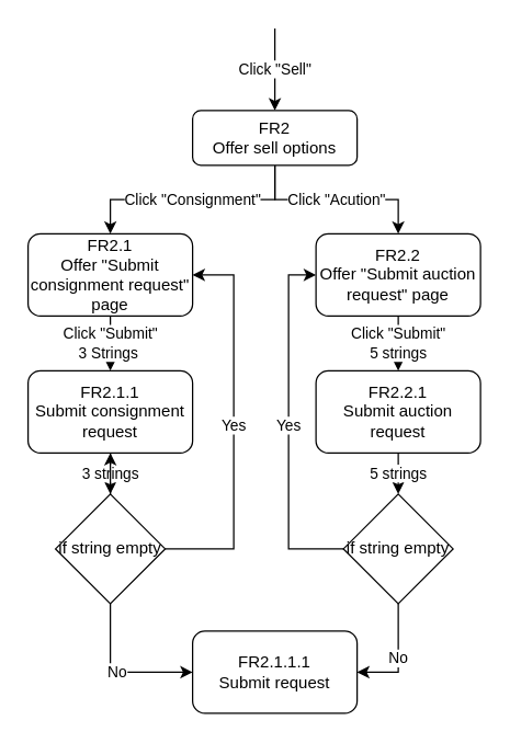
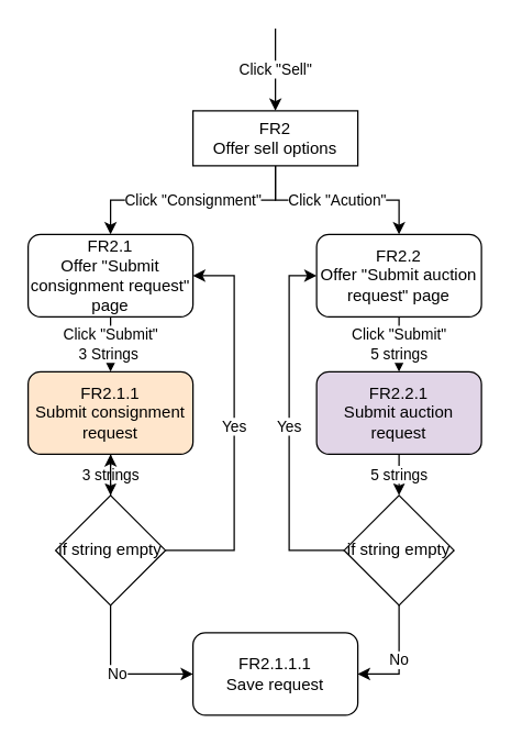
  <mxCell id="0" />
  <mxCell id="1" parent="0" />
  <mxCell id="2" value="Click &quot;Acution&quot;" style="edgeStyle=orthogonalEdgeStyle;rounded=0;orthogonalLoop=1;jettySize=auto;html=1;exitX=0.5;exitY=1;exitDx=0;exitDy=0;entryX=0.5;entryY=0;entryDx=0;entryDy=0;" parent="1" source="4" target="9" edge="1"><mxGeometry relative="1" as="geometry" /></mxCell>
  <mxCell id="3" value="Click &quot;Consignment&quot;" style="edgeStyle=orthogonalEdgeStyle;rounded=0;orthogonalLoop=1;jettySize=auto;html=1;exitX=0.5;exitY=1;exitDx=0;exitDy=0;entryX=0.5;entryY=0;entryDx=0;entryDy=0;" parent="1" source="4" target="6" edge="1"><mxGeometry relative="1" as="geometry" /></mxCell>
- <mxCell id="4" value="FR2&lt;br&gt;Offer sell options" style="rounded=1;whiteSpace=wrap;html=1;fontSize=12;glass=0;strokeWidth=1;shadow=0;" parent="1" vertex="1"><mxGeometry x="140" y="80" width="120" height="40" as="geometry" /></mxCell>
+ <mxCell id="4" value="FR2&lt;br&gt;Offer sell options" style="whiteSpace=wrap;html=1;fontSize=12;glass=0;strokeWidth=1;shadow=0;rounded=0;" parent="1" vertex="1"><mxGeometry x="140" y="80" width="120" height="40" as="geometry" /></mxCell>
  <mxCell id="5" value="Click &quot;Submit&quot;&lt;br&gt;3 Strings&amp;nbsp;" style="edgeStyle=orthogonalEdgeStyle;rounded=0;orthogonalLoop=1;jettySize=auto;html=1;exitX=0.5;exitY=1;exitDx=0;exitDy=0;entryX=0.5;entryY=0;entryDx=0;entryDy=0;" parent="1" source="6" target="11" edge="1"><mxGeometry relative="1" as="geometry" /></mxCell>
  <mxCell id="6" value="FR2.1&lt;br&gt;Offer &quot;Submit consignment request&quot; page" style="rounded=1;whiteSpace=wrap;html=1;" parent="1" vertex="1"><mxGeometry x="20" y="170" width="120" height="60" as="geometry" /></mxCell>
  <mxCell id="7" value="Click &quot;Sell&quot;" style="endArrow=classic;html=1;rounded=0;entryX=0.5;entryY=0;entryDx=0;entryDy=0;" parent="1" target="4" edge="1"><mxGeometry width="50" height="50" relative="1" as="geometry"><mxPoint x="200" y="20" as="sourcePoint" /><mxPoint x="270" y="310" as="targetPoint" /></mxGeometry></mxCell>
  <mxCell id="8" value="Click &quot;Submit&quot;&lt;br&gt;5 strings" style="edgeStyle=orthogonalEdgeStyle;rounded=0;orthogonalLoop=1;jettySize=auto;html=1;exitX=0.5;exitY=1;exitDx=0;exitDy=0;entryX=0.5;entryY=0;entryDx=0;entryDy=0;" parent="1" source="9" target="13" edge="1"><mxGeometry relative="1" as="geometry" /></mxCell>
  <mxCell id="9" value="FR2.2&lt;br&gt;Offer &quot;Submit auction request&quot; page" style="rounded=1;whiteSpace=wrap;html=1;" parent="1" vertex="1"><mxGeometry x="230" y="170" width="120" height="60" as="geometry" /></mxCell>
  <mxCell id="10" value="3 strings" style="edgeStyle=orthogonalEdgeStyle;rounded=0;orthogonalLoop=1;jettySize=auto;html=1;exitX=0.5;exitY=1;exitDx=0;exitDy=0;entryX=0.5;entryY=0;entryDx=0;entryDy=0;" parent="1" source="11" edge="1"><mxGeometry relative="1" as="geometry"><mxPoint x="80" y="360" as="targetPoint" /></mxGeometry></mxCell>
- <mxCell id="11" value="FR2.1.1&lt;br&gt;Submit consignment request" style="rounded=1;whiteSpace=wrap;html=1;" parent="1" vertex="1"><mxGeometry x="20" y="270" width="120" height="60" as="geometry" /></mxCell>
+ <mxCell id="11" value="FR2.1.1&lt;br&gt;Submit consignment request" style="rounded=1;whiteSpace=wrap;html=1;fillColor=#ffe6cc;" parent="1" vertex="1"><mxGeometry x="20" y="270" width="120" height="60" as="geometry" /></mxCell>
  <mxCell id="12" value="5 strings" style="edgeStyle=orthogonalEdgeStyle;rounded=0;orthogonalLoop=1;jettySize=auto;html=1;exitX=0.5;exitY=1;exitDx=0;exitDy=0;entryX=0.5;entryY=0;entryDx=0;entryDy=0;" parent="1" source="13" target="20" edge="1"><mxGeometry relative="1" as="geometry" /></mxCell>
- <mxCell id="13" value="FR2.2.1&lt;br&gt;Submit auction request" style="rounded=1;whiteSpace=wrap;html=1;" parent="1" vertex="1"><mxGeometry x="230" y="270" width="120" height="60" as="geometry" /></mxCell>
+ <mxCell id="13" value="FR2.2.1&lt;br&gt;Submit auction request" style="rounded=1;whiteSpace=wrap;html=1;fillColor=#e1d5e7;" parent="1" vertex="1"><mxGeometry x="230" y="270" width="120" height="60" as="geometry" /></mxCell>
  <mxCell id="14" value="Yes" style="edgeStyle=orthogonalEdgeStyle;rounded=0;orthogonalLoop=1;jettySize=auto;html=1;exitX=1;exitY=0.5;exitDx=0;exitDy=0;entryX=1;entryY=0.5;entryDx=0;entryDy=0;" parent="1" source="17" target="6" edge="1"><mxGeometry relative="1" as="geometry"><Array as="points"><mxPoint x="170" y="400" /><mxPoint x="170" y="200" /></Array></mxGeometry></mxCell>
  <mxCell id="15" value="" style="edgeStyle=orthogonalEdgeStyle;rounded=0;orthogonalLoop=1;jettySize=auto;html=1;" parent="1" source="17" target="11" edge="1"><mxGeometry relative="1" as="geometry" /></mxCell>
  <mxCell id="16" value="No" style="edgeStyle=orthogonalEdgeStyle;rounded=0;orthogonalLoop=1;jettySize=auto;html=1;exitX=0.5;exitY=1;exitDx=0;exitDy=0;entryX=0;entryY=0.5;entryDx=0;entryDy=0;" edge="1" parent="1" source="17" target="21"><mxGeometry relative="1" as="geometry" /></mxCell>
  <mxCell id="17" value="if string empty" style="rhombus;whiteSpace=wrap;html=1;" parent="1" vertex="1"><mxGeometry x="40" y="360" width="80" height="80" as="geometry" /></mxCell>
  <mxCell id="18" value="Yes" style="edgeStyle=orthogonalEdgeStyle;rounded=0;orthogonalLoop=1;jettySize=auto;html=1;exitX=0;exitY=0.5;exitDx=0;exitDy=0;entryX=0;entryY=0.5;entryDx=0;entryDy=0;" parent="1" source="20" target="9" edge="1"><mxGeometry relative="1" as="geometry" /></mxCell>
  <mxCell id="19" value="No" style="edgeStyle=orthogonalEdgeStyle;rounded=0;orthogonalLoop=1;jettySize=auto;html=1;exitX=0.5;exitY=1;exitDx=0;exitDy=0;entryX=1;entryY=0.5;entryDx=0;entryDy=0;" edge="1" parent="1" source="20" target="21"><mxGeometry relative="1" as="geometry" /></mxCell>
  <mxCell id="20" value="if string empty" style="rhombus;whiteSpace=wrap;html=1;" parent="1" vertex="1"><mxGeometry x="250" y="360" width="80" height="80" as="geometry" /></mxCell>
- <mxCell id="21" value="FR2.1.1.1&lt;br&gt;Submit request" style="rounded=1;whiteSpace=wrap;html=1;" vertex="1" parent="1"><mxGeometry x="140" y="460" width="120" height="60" as="geometry" /></mxCell>
+ <mxCell id="21" value="FR2.1.1.1&lt;br&gt;Save request" style="rounded=1;whiteSpace=wrap;html=1;" vertex="1" parent="1"><mxGeometry x="140" y="460" width="120" height="60" as="geometry" /></mxCell>
